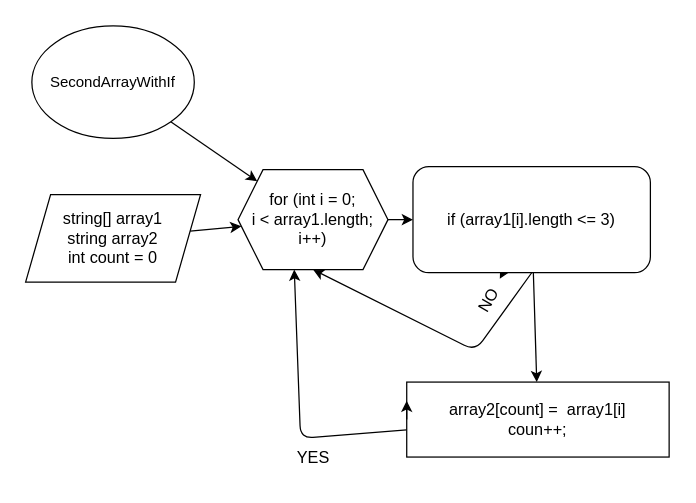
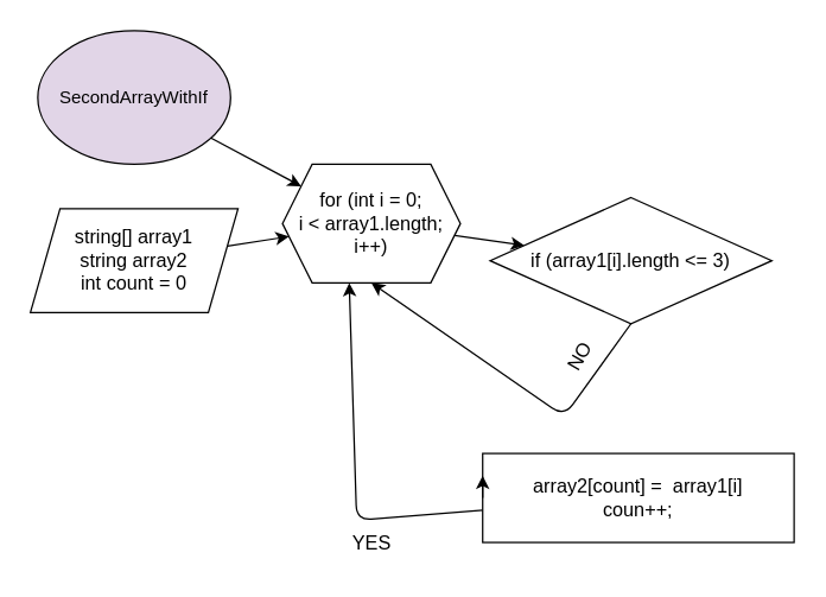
  <mxCell id="0" />
  <mxCell id="1" parent="0" />
  <mxCell id="2" value="" style="edgeStyle=none;html=1;" edge="1" parent="1" source="3" target="7"><mxGeometry relative="1" as="geometry" /></mxCell>
- <mxCell id="3" value="SecondArrayWithIf" style="ellipse;whiteSpace=wrap;html=1;" vertex="1" parent="1"><mxGeometry x="25" y="20" width="130" height="90" as="geometry" /></mxCell>
+ <mxCell id="3" value="SecondArrayWithIf" style="ellipse;whiteSpace=wrap;html=1;fillColor=#e1d5e7;" vertex="1" parent="1"><mxGeometry x="25" y="20" width="130" height="90" as="geometry" /></mxCell>
  <mxCell id="4" value="" style="edgeStyle=none;html=1;fontSize=13;" edge="1" parent="1" source="5" target="7"><mxGeometry relative="1" as="geometry" /></mxCell>
- <mxCell id="5" value="&lt;font style=&quot;font-size: 13px;&quot;&gt;string[] array1&lt;br&gt;string array2&lt;br&gt;int count = 0&lt;/font&gt;" style="shape=parallelogram;perimeter=parallelogramPerimeter;whiteSpace=wrap;html=1;fixedSize=1;" vertex="1" parent="1"><mxGeometry x="20" y="155" width="140" height="70" as="geometry" /></mxCell>
+ <mxCell id="5" value="&lt;font style=&quot;font-size: 13px;&quot;&gt;string[] array1&lt;br&gt;string array2&lt;br&gt;int count = 0&lt;/font&gt;" style="shape=parallelogram;perimeter=parallelogramPerimeter;whiteSpace=wrap;html=1;fixedSize=1;" vertex="1" parent="1"><mxGeometry x="20" y="140" width="140" height="70" as="geometry" /></mxCell>
  <mxCell id="6" value="" style="edgeStyle=none;html=1;fontSize=13;" edge="1" parent="1" source="7" target="10"><mxGeometry relative="1" as="geometry" /></mxCell>
- <mxCell id="7" value="for (int i = 0;&lt;br&gt;i &amp;lt; array1.length;&lt;br&gt;i++)" style="shape=hexagon;perimeter=hexagonPerimeter2;whiteSpace=wrap;html=1;fixedSize=1;fontSize=13;" vertex="1" parent="1"><mxGeometry x="190" y="135" width="120" height="80" as="geometry" /></mxCell>
- <mxCell id="8" value="" style="edgeStyle=none;html=1;fontSize=13;" edge="1" parent="1" source="10" target="12"><mxGeometry relative="1" as="geometry" /></mxCell>
- <mxCell id="9" value="" style="edgeStyle=none;html=1;fontSize=13;" edge="1" parent="1" source="10" target="14"><mxGeometry relative="1" as="geometry" /></mxCell>
- <mxCell id="10" value="if (array1[i].length &amp;lt;= 3)" style="whiteSpace=wrap;html=1;fontSize=13;rounded=1;" vertex="1" parent="1"><mxGeometry x="330" y="132.5" width="190" height="85" as="geometry" /></mxCell>
+ <mxCell id="7" value="for (int i = 0;&lt;br&gt;i &amp;lt; array1.length;&lt;br&gt;i++)" style="shape=hexagon;perimeter=hexagonPerimeter2;whiteSpace=wrap;html=1;fixedSize=1;fontSize=13;" vertex="1" parent="1"><mxGeometry x="190" y="110" width="120" height="80" as="geometry" /></mxCell>
+ <mxCell id="10" value="if (array1[i].length &amp;lt;= 3)" style="rhombus;whiteSpace=wrap;html=1;fontSize=13;" vertex="1" parent="1"><mxGeometry x="330" y="132.5" width="190" height="85" as="geometry" /></mxCell>
  <mxCell id="11" value="" style="endArrow=classic;html=1;fontSize=13;exitX=0.5;exitY=1;exitDx=0;exitDy=0;entryX=0.5;entryY=1;entryDx=0;entryDy=0;" edge="1" parent="1" source="10" target="7"><mxGeometry width="50" height="50" relative="1" as="geometry"><mxPoint x="260" y="250" as="sourcePoint" /><mxPoint x="300" y="290" as="targetPoint" /><Array as="points"><mxPoint x="380" y="280" /></Array></mxGeometry></mxCell>
  <mxCell id="12" value="NO" style="text;html=1;align=center;verticalAlign=middle;resizable=0;points=[];autosize=1;strokeColor=none;fillColor=none;fontSize=13;rotation=-60;" vertex="1" parent="1"><mxGeometry x="370" y="225" width="40" height="30" as="geometry" /></mxCell>
  <mxCell id="13" style="edgeStyle=none;html=1;entryX=0.375;entryY=1;entryDx=0;entryDy=0;fontSize=13;" edge="1" parent="1" source="14" target="7"><mxGeometry relative="1" as="geometry"><Array as="points"><mxPoint x="240" y="350" /></Array></mxGeometry></mxCell>
  <mxCell id="14" value="array2[count] =&amp;nbsp; array1[i]&lt;br&gt;coun++;" style="whiteSpace=wrap;html=1;fontSize=13;" vertex="1" parent="1"><mxGeometry x="325" y="305" width="210" height="60" as="geometry" /></mxCell>
  <mxCell id="15" style="edgeStyle=none;html=1;exitX=0;exitY=0.5;exitDx=0;exitDy=0;entryX=0;entryY=0.25;entryDx=0;entryDy=0;fontSize=13;" edge="1" parent="1" source="14" target="14"><mxGeometry relative="1" as="geometry" /></mxCell>
  <mxCell id="16" value="YES" style="text;html=1;align=center;verticalAlign=middle;resizable=0;points=[];autosize=1;strokeColor=none;fillColor=none;fontSize=13;" vertex="1" parent="1"><mxGeometry x="225" y="350" width="50" height="30" as="geometry" /></mxCell>
